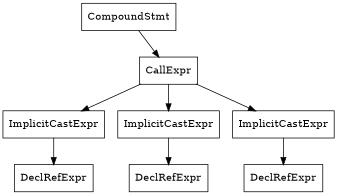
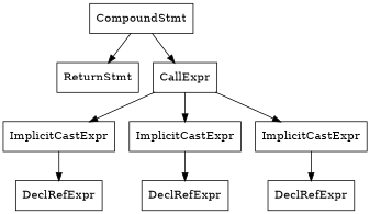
  digraph {
    node [shape=record]
    n1 [label="{CompoundStmt}"]
+   n2 [label="{ReturnStmt}"]
    n3 [label="{CallExpr}"]
    n4 [label="{ImplicitCastExpr}"]
    n5 [label="{ImplicitCastExpr}"]
    n6 [label="{ImplicitCastExpr}"]
    n7 [label="{DeclRefExpr}"]
    n8 [label="{DeclRefExpr}"]
    n9 [label="{DeclRefExpr}"]
+   n1 -> n2
    n1 -> n3
    n3 -> n4
    n3 -> n5
    n3 -> n6
    n4 -> n7
    n5 -> n8
    n6 -> n9
  }
